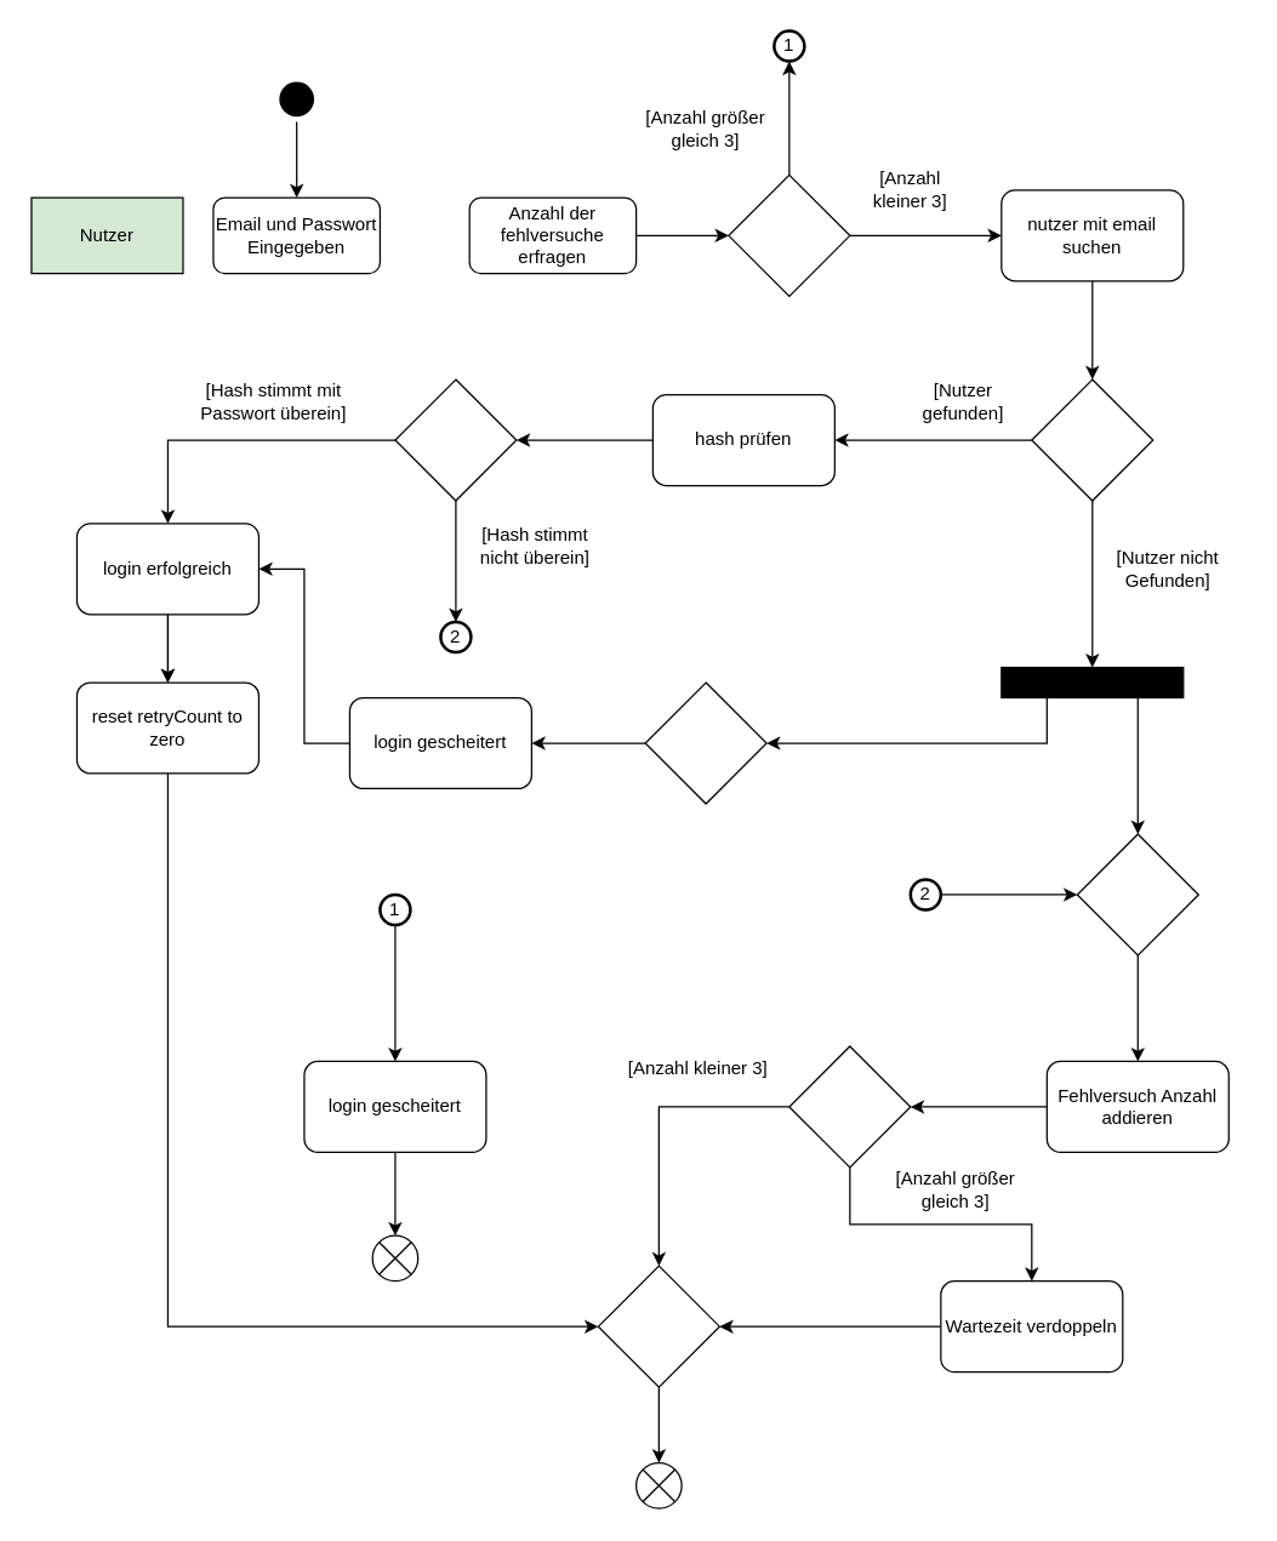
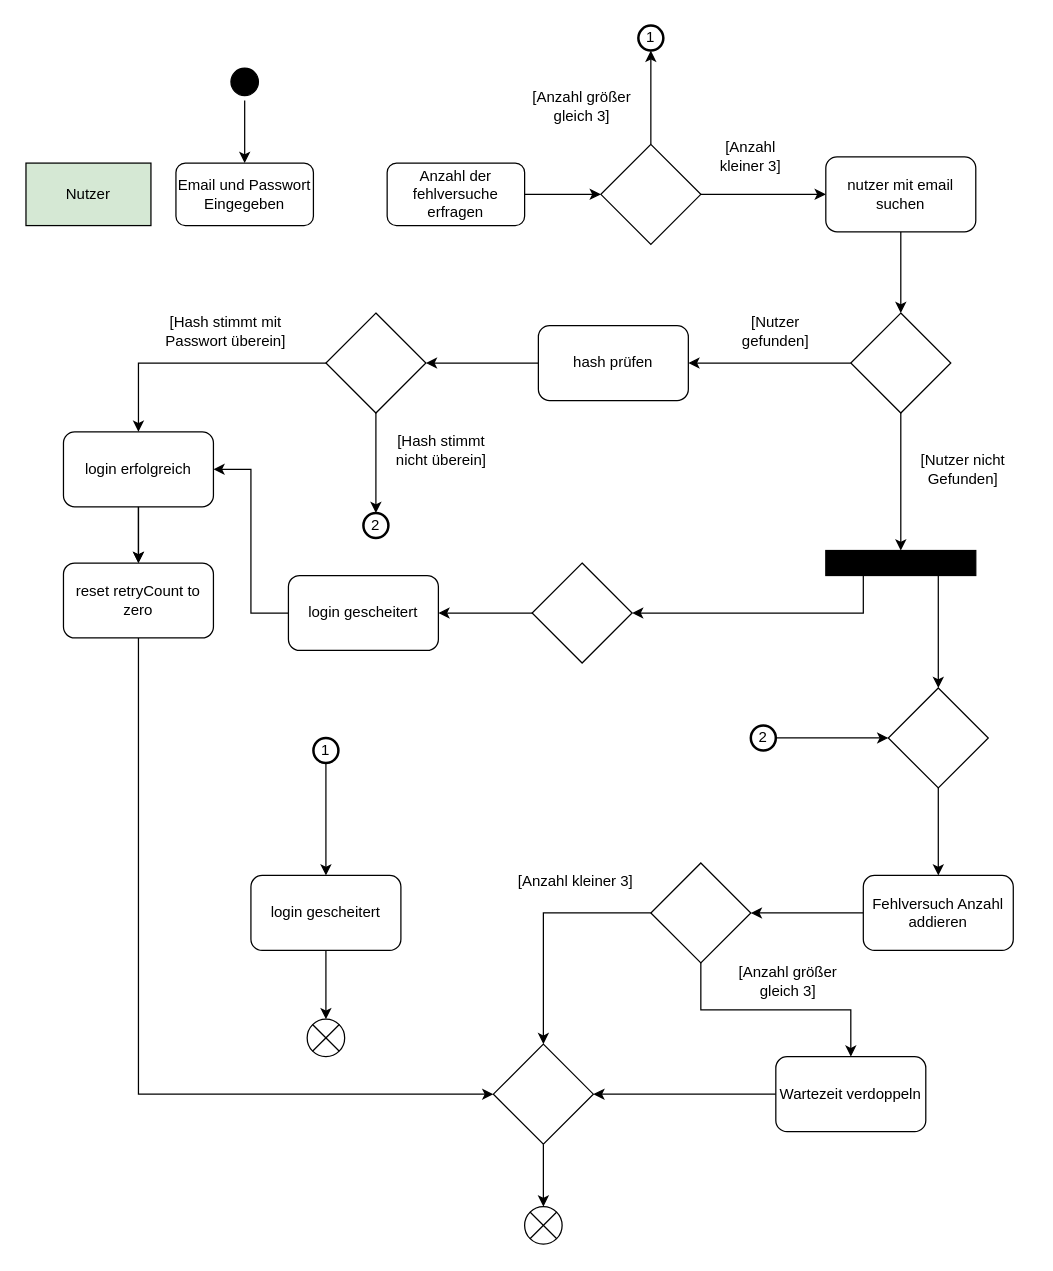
  <mxCell id="0" />
  <mxCell id="1" parent="0" />
  <mxCell id="2" value="Email und Passwort Eingegeben" style="rounded=1;whiteSpace=wrap;html=1;labelBackgroundColor=none;" parent="1" vertex="1"><mxGeometry x="140" y="130" width="110" height="50" as="geometry" /></mxCell>
  <mxCell id="3" value="Nutzer" style="rounded=0;whiteSpace=wrap;html=1;labelBackgroundColor=none;fillColor=#d5e8d4;" parent="1" vertex="1"><mxGeometry y="130" width="100" height="50" as="geometry" x="20" /></mxCell>
  <mxCell id="4" style="edgeStyle=orthogonalEdgeStyle;rounded=0;orthogonalLoop=1;jettySize=auto;html=1;entryX=0;entryY=0.5;entryDx=0;entryDy=0;labelBackgroundColor=none;fontColor=default;exitX=1;exitY=0.5;exitDx=0;exitDy=0;" parent="1" source="29" target="6" edge="1"><mxGeometry relative="1" as="geometry"><mxPoint x="530" y="150" as="sourcePoint" /></mxGeometry></mxCell>
  <mxCell id="5" style="edgeStyle=orthogonalEdgeStyle;rounded=0;orthogonalLoop=1;jettySize=auto;html=1;labelBackgroundColor=none;fontColor=default;" parent="1" source="6" target="9" edge="1"><mxGeometry relative="1" as="geometry" /></mxCell>
  <mxCell id="6" value="nutzer mit email suchen" style="rounded=1;whiteSpace=wrap;html=1;labelBackgroundColor=none;" parent="1" vertex="1"><mxGeometry x="660" y="125" width="120" height="60" as="geometry" /></mxCell>
  <mxCell id="7" style="edgeStyle=orthogonalEdgeStyle;rounded=0;orthogonalLoop=1;jettySize=auto;html=1;entryX=1;entryY=0.5;entryDx=0;entryDy=0;labelBackgroundColor=none;fontColor=default;" parent="1" source="9" target="12" edge="1"><mxGeometry relative="1" as="geometry"><mxPoint x="550" y="420" as="targetPoint" /></mxGeometry></mxCell>
  <mxCell id="8" style="edgeStyle=orthogonalEdgeStyle;rounded=0;orthogonalLoop=1;jettySize=auto;html=1;" parent="1" source="9" target="22" edge="1"><mxGeometry relative="1" as="geometry" /></mxCell>
  <mxCell id="9" value="" style="rhombus;whiteSpace=wrap;html=1;labelBackgroundColor=none;" parent="1" vertex="1"><mxGeometry x="680" y="250" width="80" height="80" as="geometry" /></mxCell>
- <mxCell id="10" value="[Nutzer gefunden]" style="text;html=1;strokeColor=none;fillColor=none;align=center;verticalAlign=middle;whiteSpace=wrap;rounded=0;labelBackgroundColor=none;" parent="1" vertex="1"><mxGeometry x="605" y="250" width="60" height="30" as="geometry" /></mxCell>
+ <mxCell id="10" value="[Nutzer gefunden]" style="text;html=1;strokeColor=none;fillColor=none;align=center;verticalAlign=middle;whiteSpace=wrap;rounded=0;labelBackgroundColor=none;" parent="1" vertex="1"><mxGeometry x="590" y="250" width="60" height="30" as="geometry" /></mxCell>
  <mxCell id="11" style="edgeStyle=orthogonalEdgeStyle;rounded=0;orthogonalLoop=1;jettySize=auto;html=1;entryX=1;entryY=0.5;entryDx=0;entryDy=0;" parent="1" source="12" target="32" edge="1"><mxGeometry relative="1" as="geometry"><mxPoint x="330" y="270" as="targetPoint" /></mxGeometry></mxCell>
  <mxCell id="12" value="hash prüfen" style="rounded=1;whiteSpace=wrap;html=1;labelBackgroundColor=none;" parent="1" vertex="1"><mxGeometry x="430" y="260" width="120" height="60" as="geometry" /></mxCell>
  <mxCell id="13" value="[Nutzer nicht Gefunden]" style="text;html=1;strokeColor=none;fillColor=none;align=center;verticalAlign=middle;whiteSpace=wrap;rounded=0;labelBackgroundColor=none;" parent="1" vertex="1"><mxGeometry x="720" y="360" width="100" height="30" as="geometry" /></mxCell>
  <mxCell id="14" value="login gescheitert" style="rounded=1;whiteSpace=wrap;html=1;labelBackgroundColor=none;" parent="1" vertex="1"><mxGeometry x="200" y="700" width="120" height="60" as="geometry" /></mxCell>
  <mxCell id="15" style="edgeStyle=orthogonalEdgeStyle;rounded=0;orthogonalLoop=1;jettySize=auto;html=1;entryX=0.5;entryY=0;entryDx=0;entryDy=0;entryPerimeter=0;" parent="1" source="17" edge="1"><mxGeometry relative="1" as="geometry"><mxPoint x="110" y="450" as="targetPoint" /></mxGeometry></mxCell>
  <mxCell id="16" value="" style="edgeStyle=orthogonalEdgeStyle;rounded=0;orthogonalLoop=1;jettySize=auto;html=1;" edge="1" parent="1" source="17" target="53"><mxGeometry relative="1" as="geometry" /></mxCell>
  <mxCell id="17" value="&amp;nbsp;login erfolgreich&amp;nbsp;" style="rounded=1;whiteSpace=wrap;html=1;labelBackgroundColor=none;" parent="1" vertex="1"><mxGeometry x="50" y="345" width="120" height="60" as="geometry" /></mxCell>
  <mxCell id="18" style="edgeStyle=orthogonalEdgeStyle;rounded=0;orthogonalLoop=1;jettySize=auto;html=1;entryX=0.5;entryY=0;entryDx=0;entryDy=0;" parent="1" source="19" target="2" edge="1"><mxGeometry relative="1" as="geometry" /></mxCell>
  <mxCell id="19" value="" style="ellipse;html=1;shape=startState;labelBackgroundColor=none;fillColor=#000000;" parent="1" vertex="1"><mxGeometry x="180" y="50" width="30" height="30" as="geometry" /></mxCell>
  <mxCell id="20" style="edgeStyle=orthogonalEdgeStyle;rounded=0;orthogonalLoop=1;jettySize=auto;html=1;exitX=0.25;exitY=1;exitDx=0;exitDy=0;entryX=1;entryY=0.5;entryDx=0;entryDy=0;" parent="1" source="22" target="39" edge="1"><mxGeometry relative="1" as="geometry" /></mxCell>
  <mxCell id="21" style="edgeStyle=orthogonalEdgeStyle;rounded=0;orthogonalLoop=1;jettySize=auto;html=1;entryX=0.5;entryY=0;entryDx=0;entryDy=0;exitX=0.75;exitY=1;exitDx=0;exitDy=0;" parent="1" source="22" target="48" edge="1"><mxGeometry relative="1" as="geometry" /></mxCell>
  <mxCell id="22" value="" style="rounded=0;whiteSpace=wrap;html=1;fillColor=#000000;rotation=0;" parent="1" vertex="1"><mxGeometry x="660" y="440" width="120" height="20" as="geometry" /></mxCell>
  <mxCell id="23" style="edgeStyle=orthogonalEdgeStyle;rounded=0;orthogonalLoop=1;jettySize=auto;html=1;entryX=1;entryY=0.5;entryDx=0;entryDy=0;" parent="1" source="24" target="27" edge="1"><mxGeometry relative="1" as="geometry" /></mxCell>
  <mxCell id="24" value="Fehlversuch Anzahl addieren" style="rounded=1;whiteSpace=wrap;html=1;" parent="1" vertex="1"><mxGeometry x="690" y="700" width="120" height="60" as="geometry" /></mxCell>
  <mxCell id="25" style="edgeStyle=orthogonalEdgeStyle;rounded=0;orthogonalLoop=1;jettySize=auto;html=1;entryX=0.5;entryY=0;entryDx=0;entryDy=0;exitX=0.5;exitY=1;exitDx=0;exitDy=0;" parent="1" source="27" target="41" edge="1"><mxGeometry relative="1" as="geometry" /></mxCell>
  <mxCell id="26" style="edgeStyle=orthogonalEdgeStyle;rounded=0;orthogonalLoop=1;jettySize=auto;html=1;entryX=0.5;entryY=0;entryDx=0;entryDy=0;" parent="1" source="27" target="43" edge="1"><mxGeometry relative="1" as="geometry"><mxPoint x="434" y="845" as="targetPoint" /></mxGeometry></mxCell>
  <mxCell id="27" value="" style="rhombus;whiteSpace=wrap;html=1;" parent="1" vertex="1"><mxGeometry x="520" y="690" width="80" height="80" as="geometry" /></mxCell>
  <mxCell id="28" style="edgeStyle=orthogonalEdgeStyle;rounded=0;orthogonalLoop=1;jettySize=auto;html=1;entryX=0.5;entryY=1;entryDx=0;entryDy=0;entryPerimeter=0;" parent="1" source="29" target="38" edge="1"><mxGeometry relative="1" as="geometry"><mxPoint x="520" y="40" as="targetPoint" /></mxGeometry></mxCell>
  <mxCell id="29" value="" style="rhombus;whiteSpace=wrap;html=1;" parent="1" vertex="1"><mxGeometry x="480" y="115" width="80" height="80" as="geometry" /></mxCell>
  <mxCell id="30" style="edgeStyle=orthogonalEdgeStyle;rounded=0;orthogonalLoop=1;jettySize=auto;html=1;entryX=0.5;entryY=0;entryDx=0;entryDy=0;" parent="1" source="32" target="17" edge="1"><mxGeometry relative="1" as="geometry" /></mxCell>
  <mxCell id="31" style="edgeStyle=orthogonalEdgeStyle;rounded=0;orthogonalLoop=1;jettySize=auto;html=1;entryX=0.5;entryY=0;entryDx=0;entryDy=0;entryPerimeter=0;" parent="1" source="32" target="51" edge="1"><mxGeometry relative="1" as="geometry" /></mxCell>
  <mxCell id="32" value="" style="rhombus;whiteSpace=wrap;html=1;" parent="1" vertex="1"><mxGeometry x="260" y="250" width="80" height="80" as="geometry" /></mxCell>
  <mxCell id="33" value="[Hash stimmt mit Passwort überein]" style="text;html=1;strokeColor=none;fillColor=none;align=center;verticalAlign=middle;whiteSpace=wrap;rounded=0;labelBackgroundColor=none;" parent="1" vertex="1"><mxGeometry x="130" y="250" width="100" height="30" as="geometry" /></mxCell>
  <mxCell id="34" value="[Anzahl kleiner 3]" style="text;html=1;strokeColor=none;fillColor=none;align=center;verticalAlign=middle;whiteSpace=wrap;rounded=0;labelBackgroundColor=none;" parent="1" vertex="1"><mxGeometry x="570" y="110" width="60" height="30" as="geometry" /></mxCell>
  <mxCell id="35" style="edgeStyle=orthogonalEdgeStyle;rounded=0;orthogonalLoop=1;jettySize=auto;html=1;entryX=0;entryY=0.5;entryDx=0;entryDy=0;" parent="1" source="36" target="29" edge="1"><mxGeometry relative="1" as="geometry" /></mxCell>
  <mxCell id="36" value="Anzahl der fehlversuche erfragen" style="rounded=1;whiteSpace=wrap;html=1;labelBackgroundColor=none;" parent="1" vertex="1"><mxGeometry x="309" y="130" width="110" height="50" as="geometry" /></mxCell>
  <mxCell id="37" value="[Anzahl größer gleich 3]" style="text;html=1;strokeColor=none;fillColor=none;align=center;verticalAlign=middle;whiteSpace=wrap;rounded=0;labelBackgroundColor=none;" parent="1" vertex="1"><mxGeometry x="420" y="70" width="90" height="30" as="geometry" /></mxCell>
  <mxCell id="38" value="1" style="strokeWidth=2;html=1;shape=mxgraph.flowchart.start_2;whiteSpace=wrap;" parent="1" vertex="1"><mxGeometry x="510" y="20" width="20" height="20" as="geometry" /></mxCell>
  <mxCell id="39" value="" style="rhombus;whiteSpace=wrap;html=1;" parent="1" vertex="1"><mxGeometry x="425" y="450" width="80" height="80" as="geometry" /></mxCell>
  <mxCell id="40" style="edgeStyle=orthogonalEdgeStyle;rounded=0;orthogonalLoop=1;jettySize=auto;html=1;entryX=1;entryY=0.5;entryDx=0;entryDy=0;" parent="1" source="41" target="43" edge="1"><mxGeometry relative="1" as="geometry" /></mxCell>
  <mxCell id="41" value="Wartezeit verdoppeln" style="rounded=1;whiteSpace=wrap;html=1;" parent="1" vertex="1"><mxGeometry x="620" y="845" width="120" height="60" as="geometry" /></mxCell>
  <mxCell id="42" style="edgeStyle=orthogonalEdgeStyle;rounded=0;orthogonalLoop=1;jettySize=auto;html=1;entryX=0.5;entryY=0;entryDx=0;entryDy=0;entryPerimeter=0;" parent="1" source="43" target="46" edge="1"><mxGeometry relative="1" as="geometry" /></mxCell>
  <mxCell id="43" value="" style="rhombus;whiteSpace=wrap;html=1;" parent="1" vertex="1"><mxGeometry x="394" y="835" width="80" height="80" as="geometry" /></mxCell>
  <mxCell id="44" value="[Anzahl kleiner 3]" style="text;html=1;strokeColor=none;fillColor=none;align=center;verticalAlign=middle;whiteSpace=wrap;rounded=0;labelBackgroundColor=none;" parent="1" vertex="1"><mxGeometry x="410" y="690" width="100" height="30" as="geometry" /></mxCell>
  <mxCell id="45" value="[Anzahl größer gleich 3]" style="text;html=1;strokeColor=none;fillColor=none;align=center;verticalAlign=middle;whiteSpace=wrap;rounded=0;labelBackgroundColor=none;" parent="1" vertex="1"><mxGeometry x="580" y="770" width="100" height="30" as="geometry" /></mxCell>
  <mxCell id="46" value="" style="verticalLabelPosition=bottom;verticalAlign=top;html=1;shape=mxgraph.flowchart.or;" parent="1" vertex="1"><mxGeometry x="419" y="965" width="30" height="30" as="geometry" /></mxCell>
  <mxCell id="47" style="edgeStyle=orthogonalEdgeStyle;rounded=0;orthogonalLoop=1;jettySize=auto;html=1;entryX=0.5;entryY=0;entryDx=0;entryDy=0;" parent="1" source="48" target="24" edge="1"><mxGeometry relative="1" as="geometry" /></mxCell>
  <mxCell id="48" value="" style="rhombus;whiteSpace=wrap;html=1;" parent="1" vertex="1"><mxGeometry x="710" y="550" width="80" height="80" as="geometry" /></mxCell>
  <mxCell id="49" style="edgeStyle=orthogonalEdgeStyle;rounded=0;orthogonalLoop=1;jettySize=auto;html=1;entryX=0;entryY=0.5;entryDx=0;entryDy=0;" parent="1" source="50" target="48" edge="1"><mxGeometry relative="1" as="geometry" /></mxCell>
  <mxCell id="50" value="2" style="strokeWidth=2;html=1;shape=mxgraph.flowchart.start_2;whiteSpace=wrap;" parent="1" vertex="1"><mxGeometry x="600" y="580" width="20" height="20" as="geometry" /></mxCell>
  <mxCell id="51" value="2" style="strokeWidth=2;html=1;shape=mxgraph.flowchart.start_2;whiteSpace=wrap;" parent="1" vertex="1"><mxGeometry x="290" y="410" width="20" height="20" as="geometry" /></mxCell>
  <mxCell id="52" value="[Hash stimmt nicht überein]" style="text;html=1;strokeColor=none;fillColor=none;align=center;verticalAlign=middle;whiteSpace=wrap;rounded=0;labelBackgroundColor=none;" parent="1" vertex="1"><mxGeometry x="315" y="345" width="75" height="30" as="geometry" /></mxCell>
  <mxCell id="53" value="reset retryCount to zero" style="rounded=1;whiteSpace=wrap;html=1;labelBackgroundColor=none;" vertex="1" parent="1"><mxGeometry x="50" y="450" width="120" height="60" as="geometry" /></mxCell>
  <mxCell id="54" value="" style="edgeStyle=orthogonalEdgeStyle;rounded=0;orthogonalLoop=1;jettySize=auto;html=1;exitX=0.5;exitY=1;exitDx=0;exitDy=0;entryX=0;entryY=0.5;entryDx=0;entryDy=0;" edge="1" parent="1" source="53" target="43"><mxGeometry relative="1" as="geometry"><mxPoint x="120" y="460" as="sourcePoint" /><mxPoint x="110" y="630" as="targetPoint" /></mxGeometry></mxCell>
  <mxCell id="55" value="1" style="strokeWidth=2;html=1;shape=mxgraph.flowchart.start_2;whiteSpace=wrap;" vertex="1" parent="1"><mxGeometry x="250" y="590" width="20" height="20" as="geometry" /></mxCell>
  <mxCell id="56" style="edgeStyle=orthogonalEdgeStyle;rounded=0;orthogonalLoop=1;jettySize=auto;html=1;exitX=0.5;exitY=1;exitDx=0;exitDy=0;exitPerimeter=0;entryX=0.5;entryY=0;entryDx=0;entryDy=0;" edge="1" parent="1" source="55" target="14"><mxGeometry relative="1" as="geometry"><mxPoint x="465" y="390" as="sourcePoint" /><mxPoint x="470" y="590" as="targetPoint" /><Array as="points"><mxPoint x="260" y="700" /></Array></mxGeometry></mxCell>
  <mxCell id="57" style="edgeStyle=orthogonalEdgeStyle;rounded=0;orthogonalLoop=1;jettySize=auto;html=1;exitX=0.5;exitY=1;exitDx=0;exitDy=0;entryX=0.5;entryY=0;entryDx=0;entryDy=0;entryPerimeter=0;" edge="1" parent="1" source="14" target="58"><mxGeometry relative="1" as="geometry"><mxPoint x="444" y="925" as="sourcePoint" /><mxPoint x="260" y="810" as="targetPoint" /></mxGeometry></mxCell>
  <mxCell id="58" value="" style="verticalLabelPosition=bottom;verticalAlign=top;html=1;shape=mxgraph.flowchart.or;" vertex="1" parent="1"><mxGeometry x="245" y="815" width="30" height="30" as="geometry" /></mxCell>
  <mxCell id="59" style="edgeStyle=orthogonalEdgeStyle;rounded=0;orthogonalLoop=1;jettySize=auto;html=1;entryX=1;entryY=0.5;entryDx=0;entryDy=0;" edge="1" parent="1" source="60" target="17"><mxGeometry relative="1" as="geometry" /></mxCell>
  <mxCell id="60" value="login gescheitert" style="rounded=1;whiteSpace=wrap;html=1;labelBackgroundColor=none;" vertex="1" parent="1"><mxGeometry x="230" y="460" width="120" height="60" as="geometry" /></mxCell>
  <mxCell id="61" value="" style="endArrow=classic;html=1;rounded=0;exitX=0;exitY=0.5;exitDx=0;exitDy=0;entryX=1;entryY=0.5;entryDx=0;entryDy=0;" edge="1" parent="1" source="39" target="60"><mxGeometry width="50" height="50" relative="1" as="geometry"><mxPoint x="660" y="620" as="sourcePoint" /><mxPoint x="340" y="490" as="targetPoint" /></mxGeometry></mxCell>
